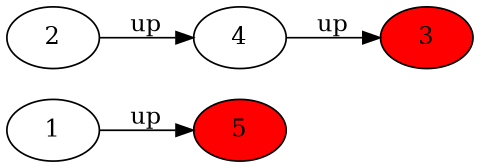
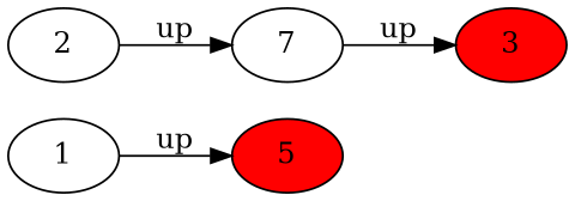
  strict digraph {
    rankdir=LR
    node [color=black fillcolor=white shape=ellipse style=filled]
    edge [color=black]
    n1 [label=1]
    n2 [fillcolor=red label=5]
    n3 [label=2]
-   n4 [label=4]
+   n4 [label=7]
    n5 [fillcolor=red label=3]
    n1 -> n2 [label=up]
    n3 -> n4 [label=up]
    n4 -> n5 [label=up]
  }
